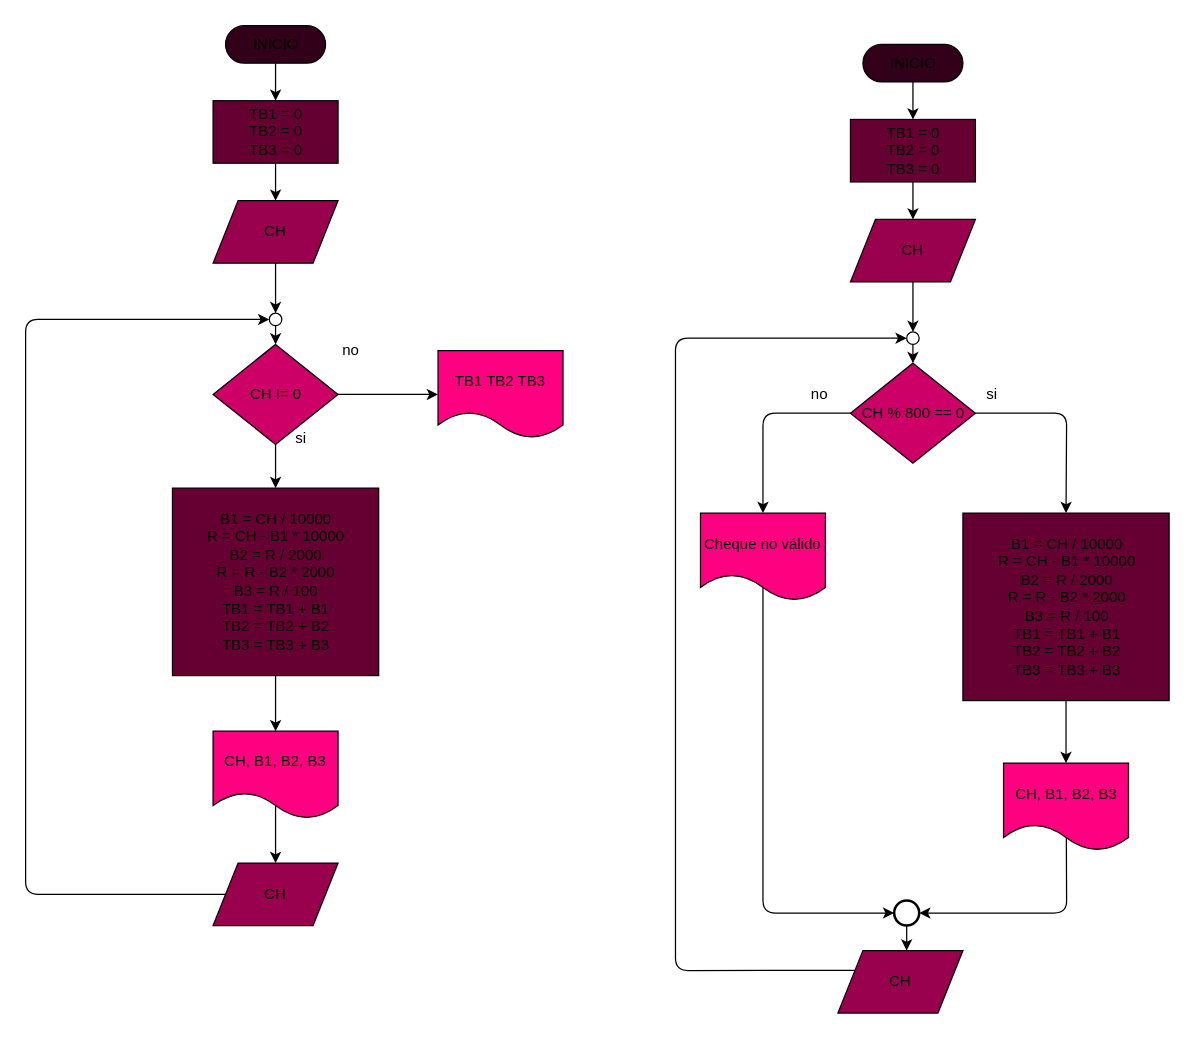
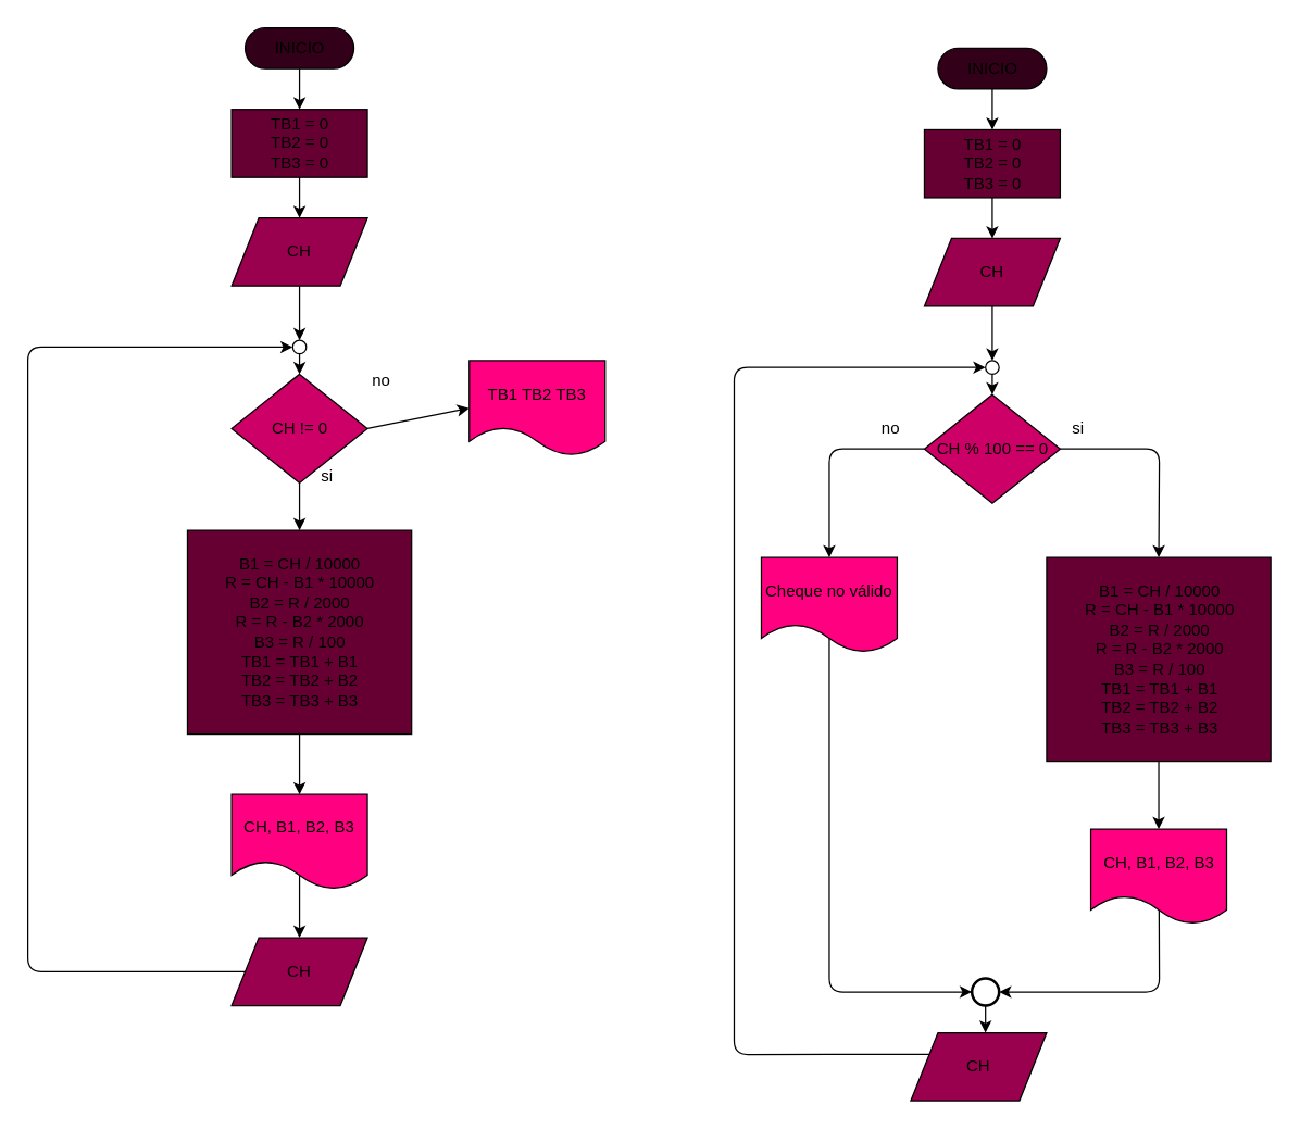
  <mxCell id="0" />
  <mxCell id="1" parent="0" />
  <mxCell id="2" style="edgeStyle=none;html=1;exitX=0.5;exitY=0.5;exitDx=0;exitDy=15;exitPerimeter=0;entryX=0.5;entryY=0;entryDx=0;entryDy=0;" parent="1" source="3" target="5" edge="1"><mxGeometry relative="1" as="geometry" /></mxCell>
  <mxCell id="3" value="INICIO" style="html=1;dashed=0;whitespace=wrap;shape=mxgraph.dfd.start;fillColor=#33001A;" parent="1" vertex="1"><mxGeometry x="180" y="20" width="80" height="30" as="geometry" /></mxCell>
  <mxCell id="4" style="edgeStyle=none;html=1;exitX=0.5;exitY=1;exitDx=0;exitDy=0;entryX=0.5;entryY=0;entryDx=0;entryDy=0;" parent="1" source="5" target="7" edge="1"><mxGeometry relative="1" as="geometry" /></mxCell>
  <mxCell id="5" value="TB1 = 0&lt;br&gt;TB2 = 0&lt;br&gt;TB3 = 0" style="html=1;dashed=0;whitespace=wrap;fillColor=#660033;" parent="1" vertex="1"><mxGeometry x="170" y="80" width="100" height="50" as="geometry" /></mxCell>
  <mxCell id="6" style="edgeStyle=none;html=1;exitX=0.5;exitY=1;exitDx=0;exitDy=0;entryX=0.5;entryY=0;entryDx=0;entryDy=0;" parent="1" source="7" target="20" edge="1"><mxGeometry relative="1" as="geometry" /></mxCell>
  <mxCell id="7" value="CH" style="shape=parallelogram;perimeter=parallelogramPerimeter;whiteSpace=wrap;html=1;dashed=0;fillColor=#99004D;" parent="1" vertex="1"><mxGeometry x="170" y="160" width="100" height="50" as="geometry" /></mxCell>
  <mxCell id="8" style="edgeStyle=none;html=1;exitX=1;exitY=0.5;exitDx=0;exitDy=0;entryX=0;entryY=0.5;entryDx=0;entryDy=0;" parent="1" source="10" target="14" edge="1"><mxGeometry relative="1" as="geometry" /></mxCell>
  <mxCell id="9" style="edgeStyle=none;html=1;exitX=0.5;exitY=1;exitDx=0;exitDy=0;entryX=0.5;entryY=0;entryDx=0;entryDy=0;" parent="1" source="10" target="13" edge="1"><mxGeometry relative="1" as="geometry" /></mxCell>
  <mxCell id="10" value="CH != 0" style="shape=rhombus;html=1;dashed=0;whitespace=wrap;perimeter=rhombusPerimeter;fillColor=#CC0066;" parent="1" vertex="1"><mxGeometry x="170" y="275" width="100" height="80" as="geometry" /></mxCell>
  <mxCell id="11" value="" style="edgeStyle=none;html=1;" parent="1" source="13" edge="1"><mxGeometry relative="1" as="geometry"><mxPoint x="220" y="460" as="targetPoint" /></mxGeometry></mxCell>
  <mxCell id="12" value="" style="edgeStyle=none;html=1;" parent="1" source="13" target="22" edge="1"><mxGeometry relative="1" as="geometry" /></mxCell>
  <mxCell id="13" value="B1 = CH / 10000&lt;br&gt;R = CH - B1 * 10000&lt;br&gt;B2 = R / 2000&lt;br&gt;R = R - B2 * 2000&lt;br&gt;B3 = R / 100&lt;br&gt;TB1 = TB1 + B1&lt;br&gt;TB2 = TB2 + B2&lt;br&gt;TB3 = TB3 + B3" style="html=1;dashed=0;whitespace=wrap;fillColor=#660033;" parent="1" vertex="1"><mxGeometry x="137.5" y="390" width="165" height="150" as="geometry" /></mxCell>
- <mxCell id="14" value="TB1 TB2 TB3" style="shape=document;whiteSpace=wrap;html=1;boundedLbl=1;dashed=0;flipH=1;fillColor=#FF0080;" parent="1" vertex="1"><mxGeometry x="350" y="280" width="100" height="70" as="geometry" /></mxCell>
+ <mxCell id="14" value="TB1 TB2 TB3" style="shape=document;whiteSpace=wrap;html=1;boundedLbl=1;dashed=0;flipH=1;fillColor=#FF0080;" parent="1" vertex="1"><mxGeometry x="345" y="265" width="100" height="70" as="geometry" /></mxCell>
  <mxCell id="15" style="edgeStyle=none;html=1;exitX=0;exitY=0.5;exitDx=0;exitDy=0;entryX=0;entryY=0.5;entryDx=0;entryDy=0;" parent="1" source="16" target="20" edge="1"><mxGeometry relative="1" as="geometry"><Array as="points"><mxPoint x="20" y="715" /><mxPoint x="20" y="255" /></Array></mxGeometry></mxCell>
  <mxCell id="16" value="CH" style="shape=parallelogram;perimeter=parallelogramPerimeter;whiteSpace=wrap;html=1;dashed=0;fillColor=#99004D;" parent="1" vertex="1"><mxGeometry x="170" y="690" width="100" height="50" as="geometry" /></mxCell>
  <mxCell id="17" value="no" style="text;html=1;align=center;verticalAlign=middle;resizable=0;points=[];autosize=1;strokeColor=none;fillColor=none;" parent="1" vertex="1"><mxGeometry x="265" y="270" width="30" height="20" as="geometry" /></mxCell>
  <mxCell id="18" value="si" style="text;html=1;align=center;verticalAlign=middle;resizable=0;points=[];autosize=1;strokeColor=none;fillColor=none;" parent="1" vertex="1"><mxGeometry x="230" y="340" width="20" height="20" as="geometry" /></mxCell>
  <mxCell id="19" style="edgeStyle=none;html=1;exitX=0.5;exitY=1;exitDx=0;exitDy=0;entryX=0.5;entryY=0;entryDx=0;entryDy=0;" parent="1" source="20" target="10" edge="1"><mxGeometry relative="1" as="geometry" /></mxCell>
  <mxCell id="20" value="" style="shape=ellipse;html=1;dashed=0;whitespace=wrap;aspect=fixed;perimeter=ellipsePerimeter;" parent="1" vertex="1"><mxGeometry x="215" y="250" width="10" height="10" as="geometry" /></mxCell>
  <mxCell id="21" style="edgeStyle=none;html=1;exitX=0.5;exitY=0;exitDx=0;exitDy=0;" parent="1" source="22" target="16" edge="1"><mxGeometry relative="1" as="geometry" /></mxCell>
  <mxCell id="22" value="CH, B1, B2, B3" style="shape=document;whiteSpace=wrap;html=1;boundedLbl=1;dashed=0;flipH=1;fillColor=#FF0080;" parent="1" vertex="1"><mxGeometry x="170" y="584.5" width="100" height="70" as="geometry" /></mxCell>
  <mxCell id="23" style="edgeStyle=none;html=1;exitX=0.5;exitY=0.5;exitDx=0;exitDy=15;exitPerimeter=0;entryX=0.5;entryY=0;entryDx=0;entryDy=0;" edge="1" parent="1" source="24" target="26"><mxGeometry relative="1" as="geometry" /></mxCell>
  <mxCell id="24" value="INICIO" style="html=1;dashed=0;whitespace=wrap;shape=mxgraph.dfd.start;fillColor=#33001A;" vertex="1" parent="1"><mxGeometry x="690" y="35" width="80" height="30" as="geometry" /></mxCell>
  <mxCell id="25" style="edgeStyle=none;html=1;exitX=0.5;exitY=1;exitDx=0;exitDy=0;entryX=0.5;entryY=0;entryDx=0;entryDy=0;" edge="1" parent="1" source="26" target="28"><mxGeometry relative="1" as="geometry" /></mxCell>
  <mxCell id="26" value="TB1 = 0&lt;br&gt;TB2 = 0&lt;br&gt;TB3 = 0" style="html=1;dashed=0;whitespace=wrap;fillColor=#660033;" vertex="1" parent="1"><mxGeometry x="680" y="95" width="100" height="50" as="geometry" /></mxCell>
  <mxCell id="27" style="edgeStyle=none;html=1;exitX=0.5;exitY=1;exitDx=0;exitDy=0;entryX=0.5;entryY=0;entryDx=0;entryDy=0;" edge="1" parent="1" source="28" target="37"><mxGeometry relative="1" as="geometry" /></mxCell>
  <mxCell id="28" value="CH" style="shape=parallelogram;perimeter=parallelogramPerimeter;whiteSpace=wrap;html=1;dashed=0;fillColor=#99004D;" vertex="1" parent="1"><mxGeometry x="680" y="175" width="100" height="50" as="geometry" /></mxCell>
  <mxCell id="29" style="edgeStyle=none;html=1;exitX=1;exitY=0.5;exitDx=0;exitDy=0;entryX=0.5;entryY=0;entryDx=0;entryDy=0;" edge="1" parent="1" source="41" target="31"><mxGeometry relative="1" as="geometry"><mxPoint x="730" y="370" as="sourcePoint" /><Array as="points"><mxPoint x="853" y="330" /></Array></mxGeometry></mxCell>
  <mxCell id="30" value="" style="edgeStyle=none;html=1;" edge="1" parent="1" source="31" target="39"><mxGeometry relative="1" as="geometry" /></mxCell>
  <mxCell id="31" value="B1 = CH / 10000&lt;br&gt;R = CH - B1 * 10000&lt;br&gt;B2 = R / 2000&lt;br&gt;R = R - B2 * 2000&lt;br&gt;B3 = R / 100&lt;br&gt;TB1 = TB1 + B1&lt;br&gt;TB2 = TB2 + B2&lt;br&gt;TB3 = TB3 + B3" style="html=1;dashed=0;whitespace=wrap;fillColor=#660033;" vertex="1" parent="1"><mxGeometry x="770" y="410" width="165" height="150" as="geometry" /></mxCell>
  <mxCell id="32" style="edgeStyle=none;html=1;exitX=0;exitY=0.25;exitDx=0;exitDy=0;entryX=0;entryY=0.5;entryDx=0;entryDy=0;" edge="1" parent="1" source="33" target="37"><mxGeometry relative="1" as="geometry"><Array as="points"><mxPoint x="540" y="776" /><mxPoint x="540" y="270" /></Array></mxGeometry></mxCell>
  <mxCell id="33" value="CH" style="shape=parallelogram;perimeter=parallelogramPerimeter;whiteSpace=wrap;html=1;dashed=0;fillColor=#99004D;" vertex="1" parent="1"><mxGeometry x="670" y="760" width="100" height="50" as="geometry" /></mxCell>
  <mxCell id="34" value="no" style="text;html=1;align=center;verticalAlign=middle;resizable=0;points=[];autosize=1;strokeColor=none;fillColor=none;" vertex="1" parent="1"><mxGeometry x="640" y="305" width="30" height="20" as="geometry" /></mxCell>
  <mxCell id="35" value="si" style="text;html=1;align=center;verticalAlign=middle;resizable=0;points=[];autosize=1;strokeColor=none;fillColor=none;" vertex="1" parent="1"><mxGeometry x="782.5" y="305" width="20" height="20" as="geometry" /></mxCell>
  <mxCell id="36" style="edgeStyle=none;html=1;exitX=0.5;exitY=1;exitDx=0;exitDy=0;entryX=0.5;entryY=0;entryDx=0;entryDy=0;" edge="1" parent="1" source="37"><mxGeometry relative="1" as="geometry"><mxPoint x="730" y="290" as="targetPoint" /></mxGeometry></mxCell>
  <mxCell id="37" value="" style="shape=ellipse;html=1;dashed=0;whitespace=wrap;aspect=fixed;perimeter=ellipsePerimeter;" vertex="1" parent="1"><mxGeometry x="725" y="265" width="10" height="10" as="geometry" /></mxCell>
  <mxCell id="38" style="edgeStyle=none;html=1;exitX=0.5;exitY=0;exitDx=0;exitDy=0;entryX=1;entryY=0.5;entryDx=0;entryDy=0;entryPerimeter=0;" edge="1" parent="1" source="39" target="45"><mxGeometry relative="1" as="geometry"><Array as="points"><mxPoint x="853" y="730" /></Array></mxGeometry></mxCell>
  <mxCell id="39" value="CH, B1, B2, B3" style="shape=document;whiteSpace=wrap;html=1;boundedLbl=1;dashed=0;flipH=1;fillColor=#FF0080;" vertex="1" parent="1"><mxGeometry x="802.5" y="610" width="100" height="70" as="geometry" /></mxCell>
  <mxCell id="40" style="edgeStyle=none;html=1;exitX=0;exitY=0.5;exitDx=0;exitDy=0;entryX=0.5;entryY=0;entryDx=0;entryDy=0;" edge="1" parent="1" source="41" target="43"><mxGeometry relative="1" as="geometry"><Array as="points"><mxPoint x="660" y="330" /><mxPoint x="610" y="330" /></Array></mxGeometry></mxCell>
- <mxCell id="41" value="CH % 800 == 0" style="shape=rhombus;html=1;dashed=0;whitespace=wrap;perimeter=rhombusPerimeter;fillColor=#CC0066;" vertex="1" parent="1"><mxGeometry x="680" y="290" width="100" height="80" as="geometry" /></mxCell>
+ <mxCell id="41" value="CH % 100 == 0" style="shape=rhombus;html=1;dashed=0;whitespace=wrap;perimeter=rhombusPerimeter;fillColor=#CC0066;" vertex="1" parent="1"><mxGeometry x="680" y="290" width="100" height="80" as="geometry" /></mxCell>
  <mxCell id="42" style="edgeStyle=none;html=1;exitX=0.5;exitY=0;exitDx=0;exitDy=0;entryX=0;entryY=0.5;entryDx=0;entryDy=0;entryPerimeter=0;" edge="1" parent="1" source="43" target="45"><mxGeometry relative="1" as="geometry"><mxPoint x="610" y="730" as="targetPoint" /><Array as="points"><mxPoint x="610" y="730" /></Array></mxGeometry></mxCell>
  <mxCell id="43" value="Cheque no válido" style="shape=document;whiteSpace=wrap;html=1;boundedLbl=1;dashed=0;flipH=1;fillColor=#FF0080;" vertex="1" parent="1"><mxGeometry x="560" y="410" width="100" height="70" as="geometry" /></mxCell>
  <mxCell id="44" style="edgeStyle=none;html=1;exitX=0.5;exitY=1;exitDx=0;exitDy=0;exitPerimeter=0;" edge="1" parent="1" source="45"><mxGeometry relative="1" as="geometry"><mxPoint x="725" y="760" as="targetPoint" /></mxGeometry></mxCell>
  <mxCell id="45" value="" style="strokeWidth=2;html=1;shape=mxgraph.flowchart.start_2;whiteSpace=wrap;" vertex="1" parent="1"><mxGeometry x="715" y="720" width="20" height="20" as="geometry" /></mxCell>
